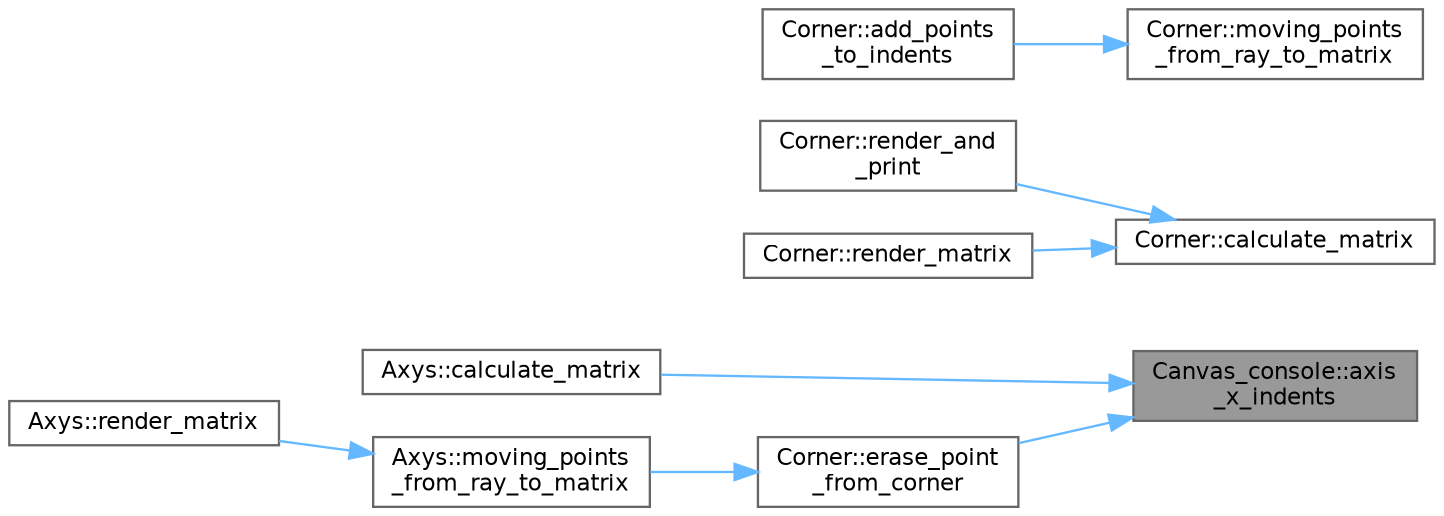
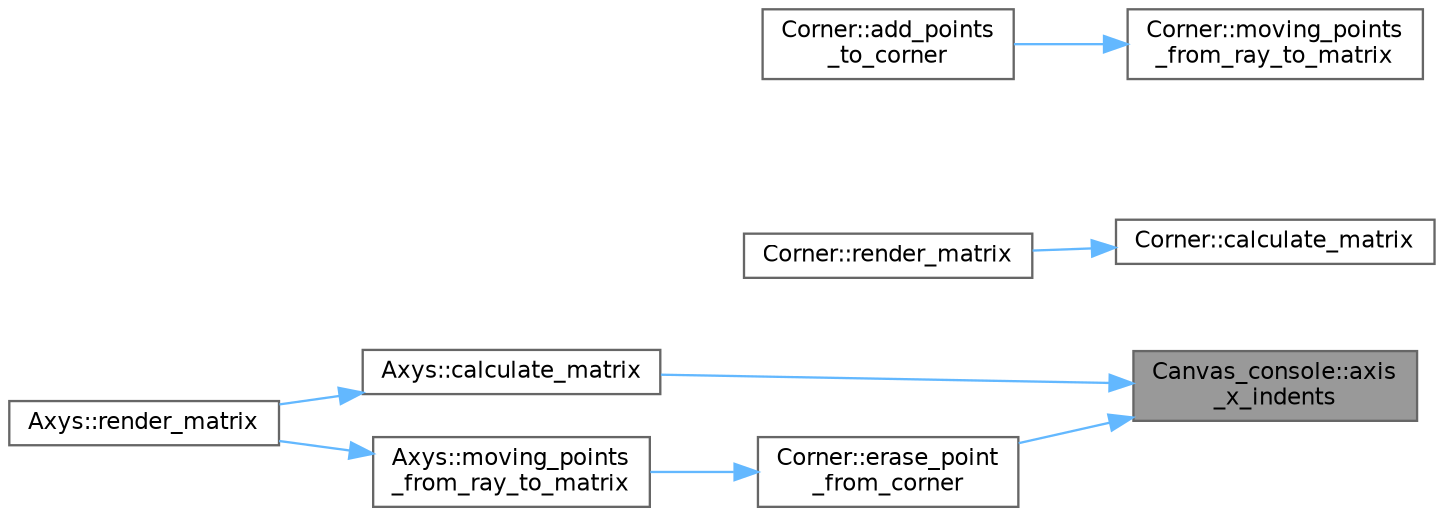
  digraph {
    rankdir=RL
    node [color=grey40 fillcolor=white fontname=Helvetica fontsize=10 shape=box style=filled]
    edge [color=steelblue1 dir=back fontname=Helvetica fontsize=10 labelfontname=Helvetica labelfontsize=10 style=solid]
    n1 [color=gray40 fillcolor=grey60 fontcolor=black height=0.2 label="Canvas_console::axis\l_x_indents" width=0.4]
    n2 [height=0.2 label="Axys::calculate_matrix" width=0.4]
    n3 [height=0.2 label="Corner::erase_point\l_from_corner" width=0.4]
    n4 [height=0.2 label="Axys::render_matrix" width=0.4]
    n5 [height=0.2 label="Corner::calculate_matrix" width=0.4]
-   n6 [height=0.2 label="Corner::render_and\l_print" width=0.4]
    n7 [height=0.2 label="Corner::render_matrix" width=0.4]
    n8 [height=0.2 label="Axys::moving_points\l_from_ray_to_matrix" width=0.4]
    n9 [height=0.2 label="Corner::moving_points\l_from_ray_to_matrix" width=0.4]
-   n10 [height=0.2 label="Corner::add_points\l_to_indents" width=0.4]
+   n10 [height=0.2 label="Corner::add_points\l_to_corner" width=0.4]
    n1 -> n2
    n1 -> n3
+   n2 -> n4
    n3 -> n8
-   n5 -> n6
    n5 -> n7
    n8 -> n4
    n9 -> n10
  }
